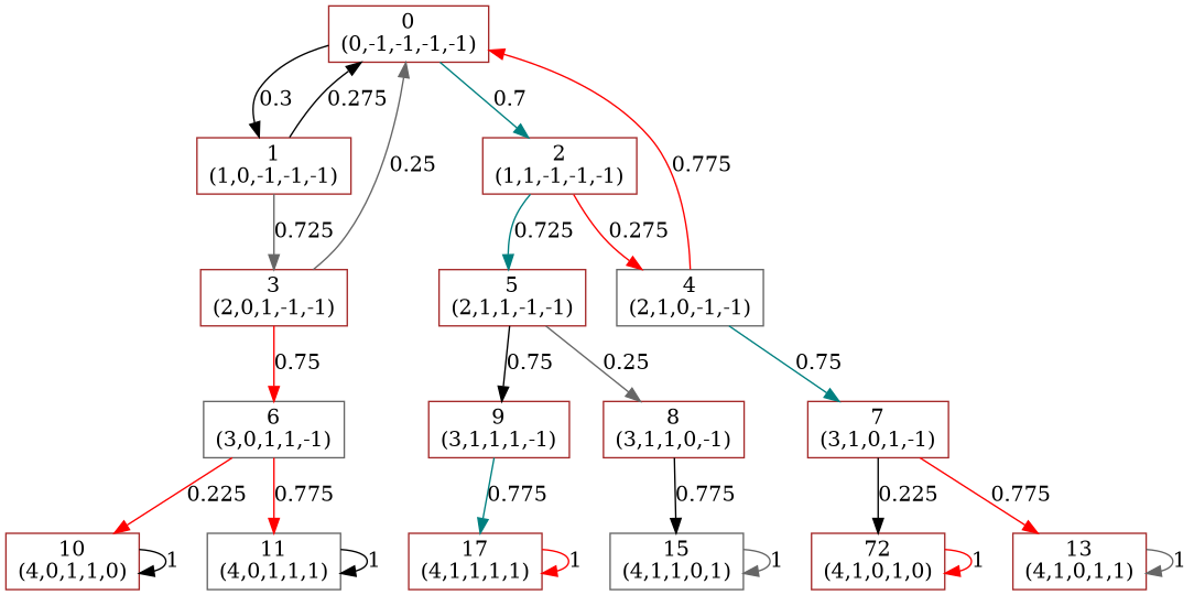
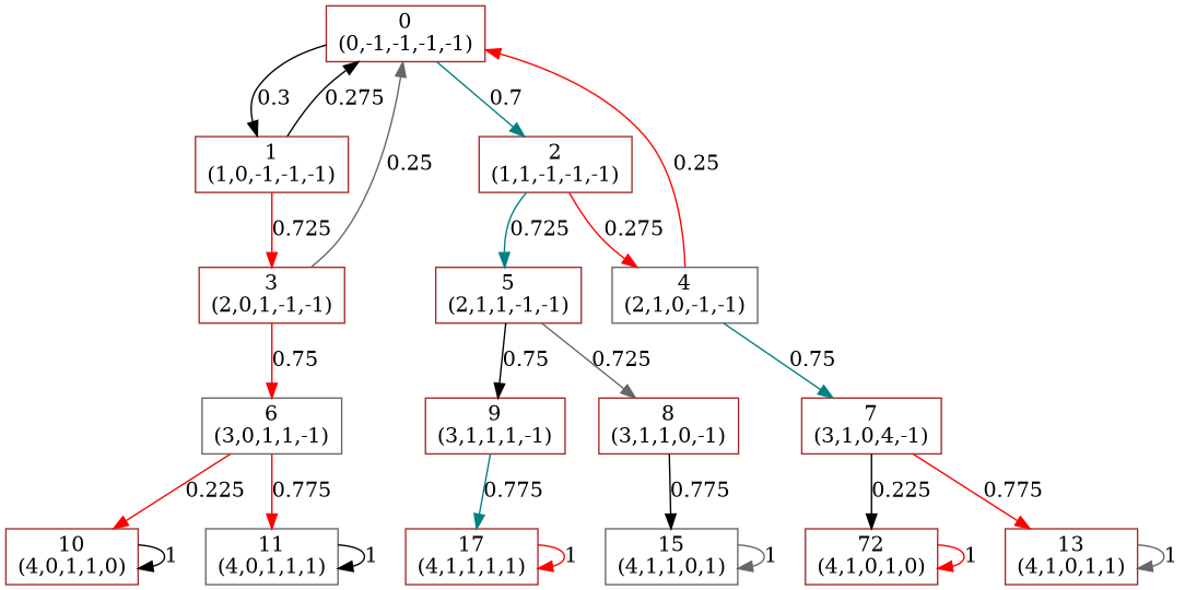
  digraph {
    node [color=brown shape=box]
    edge [color=red]
    n1 [label="0\n(0,-1,-1,-1,-1)"]
    n2 [label="1\n(1,0,-1,-1,-1)"]
    n3 [label="2\n(1,1,-1,-1,-1)"]
    n4 [label="3\n(2,0,1,-1,-1)"]
    n5 [color=gray40 label="4\n(2,1,0,-1,-1)"]
    n6 [label="5\n(2,1,1,-1,-1)"]
    n7 [color=gray40 label="6\n(3,0,1,1,-1)"]
-   n8 [label="7\n(3,1,0,1,-1)"]
+   n8 [label="7\n(3,1,0,4,-1)"]
    n9 [label="8\n(3,1,1,0,-1)"]
    n10 [label="9\n(3,1,1,1,-1)"]
    n11 [label="10\n(4,0,1,1,0)"]
    n12 [color=gray40 label="11\n(4,0,1,1,1)"]
    n13 [label="72\n(4,1,0,1,0)"]
    n14 [label="13\n(4,1,0,1,1)"]
    n15 [color=gray40 label="15\n(4,1,1,0,1)"]
    n16 [label="17\n(4,1,1,1,1)"]
    n1 -> n2 [color=black label=0.3]
    n1 -> n3 [color=teal label=0.7]
    n2 -> n1 [color=black label=0.275]
-   n2 -> n4 [color=gray40 label=0.725]
+   n2 -> n4 [label=0.725]
    n3 -> n5 [label=0.275]
    n3 -> n6 [color=teal label=0.725]
    n4 -> n1 [color=gray40 label=0.25]
    n4 -> n7 [label=0.75]
-   n5 -> n1 [label=0.775]
+   n5 -> n1 [label=0.25]
    n5 -> n8 [color=teal label=0.75]
-   n6 -> n9 [color=gray40 label=0.25]
+   n6 -> n9 [color=gray40 label=0.725]
    n6 -> n10 [color=black label=0.75]
    n7 -> n11 [label=0.225]
    n7 -> n12 [label=0.775]
    n8 -> n13 [color=black label=0.225]
    n8 -> n14 [label=0.775]
    n9 -> n15 [color=black label=0.775]
    n10 -> n16 [color=teal label=0.775]
    n11 -> n11 [color=black label=1]
    n12 -> n12 [color=black label=1]
    n13 -> n13 [label=1]
    n14 -> n14 [color=gray40 label=1]
    n15 -> n15 [color=gray40 label=1]
    n16 -> n16 [label=1]
  }
